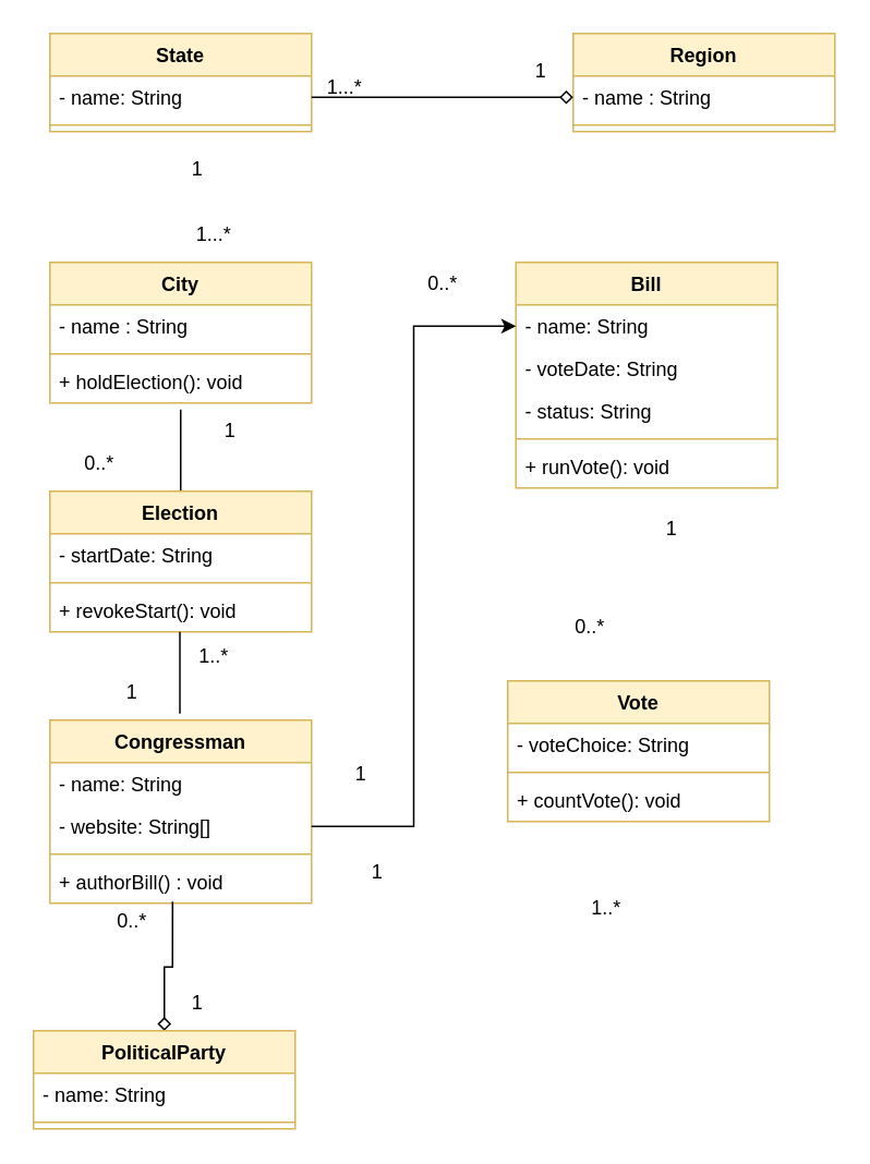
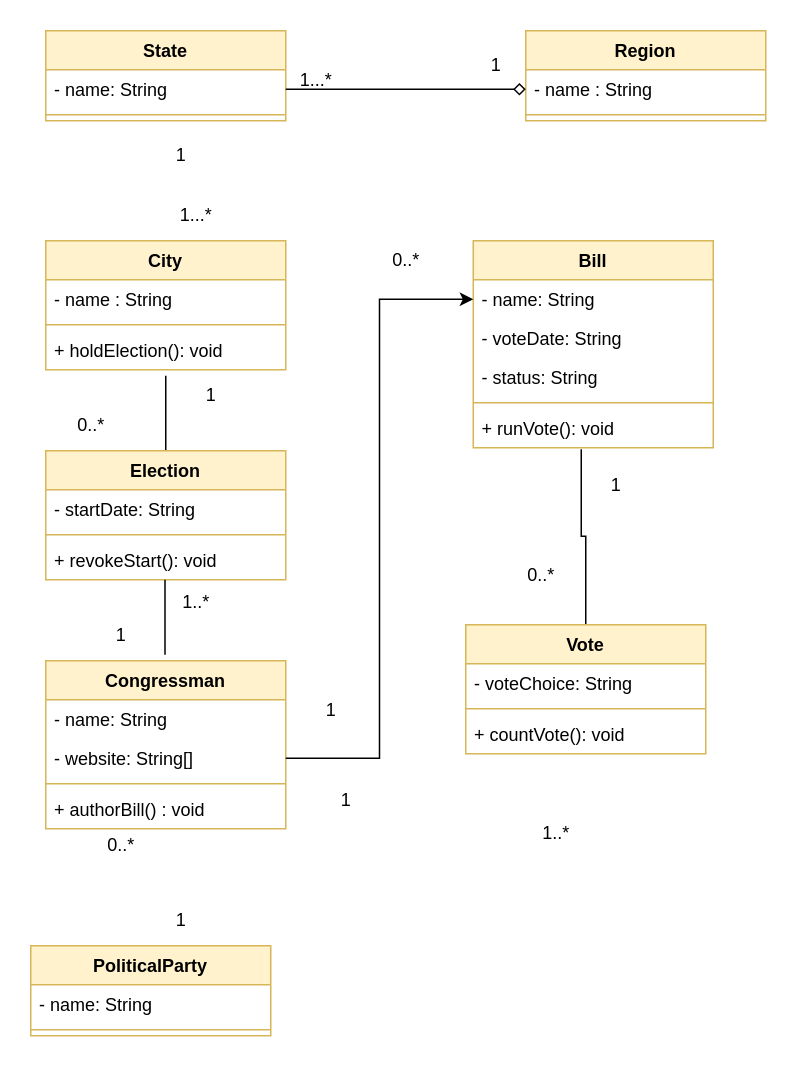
  <mxCell id="0" />
  <mxCell id="1" parent="0" />
  <mxCell id="2" value="State" style="swimlane;fontStyle=1;align=center;verticalAlign=top;childLayout=stackLayout;horizontal=1;startSize=26;horizontalStack=0;resizeParent=1;resizeParentMax=0;resizeLast=0;collapsible=1;marginBottom=0;whiteSpace=wrap;html=1;fillColor=#fff2cc;strokeColor=#d6b656;" parent="1" vertex="1"><mxGeometry x="30" y="20" width="160" height="60" as="geometry" /></mxCell>
  <mxCell id="3" value="- name: String" style="text;strokeColor=none;fillColor=none;align=left;verticalAlign=top;spacingLeft=4;spacingRight=4;overflow=hidden;rotatable=0;points=[[0,0.5],[1,0.5]];portConstraint=eastwest;whiteSpace=wrap;html=1;" parent="2" vertex="1"><mxGeometry y="26" width="160" height="26" as="geometry" /></mxCell>
  <mxCell id="4" value="" style="line;strokeWidth=1;fillColor=none;align=left;verticalAlign=middle;spacingTop=-1;spacingLeft=3;spacingRight=3;rotatable=0;labelPosition=right;points=[];portConstraint=eastwest;strokeColor=inherit;" parent="2" vertex="1"><mxGeometry y="52" width="160" height="8" as="geometry" /></mxCell>
  <mxCell id="5" value="Region" style="swimlane;fontStyle=1;align=center;verticalAlign=top;childLayout=stackLayout;horizontal=1;startSize=26;horizontalStack=0;resizeParent=1;resizeParentMax=0;resizeLast=0;collapsible=1;marginBottom=0;whiteSpace=wrap;html=1;fillColor=#fff2cc;strokeColor=#d6b656;" vertex="1" parent="1"><mxGeometry x="350" y="20" width="160" height="60" as="geometry" /></mxCell>
  <mxCell id="6" value="- name : String" style="text;strokeColor=none;fillColor=none;align=left;verticalAlign=top;spacingLeft=4;spacingRight=4;overflow=hidden;rotatable=0;points=[[0,0.5],[1,0.5]];portConstraint=eastwest;whiteSpace=wrap;html=1;" vertex="1" parent="5"><mxGeometry y="26" width="160" height="26" as="geometry" /></mxCell>
  <mxCell id="7" value="" style="line;strokeWidth=1;fillColor=none;align=left;verticalAlign=middle;spacingTop=-1;spacingLeft=3;spacingRight=3;rotatable=0;labelPosition=right;points=[];portConstraint=eastwest;strokeColor=inherit;" vertex="1" parent="5"><mxGeometry y="52" width="160" height="8" as="geometry" /></mxCell>
  <mxCell id="8" value="City" style="swimlane;fontStyle=1;align=center;verticalAlign=top;childLayout=stackLayout;horizontal=1;startSize=26;horizontalStack=0;resizeParent=1;resizeParentMax=0;resizeLast=0;collapsible=1;marginBottom=0;whiteSpace=wrap;html=1;fillColor=#fff2cc;strokeColor=#d6b656;" vertex="1" parent="1"><mxGeometry x="30" y="160" width="160" height="86" as="geometry" /></mxCell>
  <mxCell id="9" value="- name : String&amp;nbsp;" style="text;strokeColor=none;fillColor=none;align=left;verticalAlign=top;spacingLeft=4;spacingRight=4;overflow=hidden;rotatable=0;points=[[0,0.5],[1,0.5]];portConstraint=eastwest;whiteSpace=wrap;html=1;" vertex="1" parent="8"><mxGeometry y="26" width="160" height="26" as="geometry" /></mxCell>
  <mxCell id="10" value="" style="line;strokeWidth=1;fillColor=none;align=left;verticalAlign=middle;spacingTop=-1;spacingLeft=3;spacingRight=3;rotatable=0;labelPosition=right;points=[];portConstraint=eastwest;strokeColor=inherit;" vertex="1" parent="8"><mxGeometry y="52" width="160" height="8" as="geometry" /></mxCell>
  <mxCell id="11" value="+ holdElection(): void" style="text;strokeColor=none;fillColor=none;align=left;verticalAlign=top;spacingLeft=4;spacingRight=4;overflow=hidden;rotatable=0;points=[[0,0.5],[1,0.5]];portConstraint=eastwest;whiteSpace=wrap;html=1;" vertex="1" parent="8"><mxGeometry y="60" width="160" height="26" as="geometry" /></mxCell>
  <mxCell id="12" style="edgeStyle=orthogonalEdgeStyle;rounded=0;orthogonalLoop=1;jettySize=auto;html=1;exitX=0.5;exitY=0;exitDx=0;exitDy=0;endArrow=none;endFill=0;" edge="1" parent="1" source="13"><mxGeometry relative="1" as="geometry"><mxPoint x="110" y="250" as="targetPoint" /></mxGeometry></mxCell>
  <mxCell id="13" value="Election" style="swimlane;fontStyle=1;align=center;verticalAlign=top;childLayout=stackLayout;horizontal=1;startSize=26;horizontalStack=0;resizeParent=1;resizeParentMax=0;resizeLast=0;collapsible=1;marginBottom=0;whiteSpace=wrap;html=1;fillColor=#fff2cc;strokeColor=#d6b656;" vertex="1" parent="1"><mxGeometry x="30" y="300" width="160" height="86" as="geometry" /></mxCell>
  <mxCell id="14" value="- startDate: String" style="text;strokeColor=none;fillColor=none;align=left;verticalAlign=top;spacingLeft=4;spacingRight=4;overflow=hidden;rotatable=0;points=[[0,0.5],[1,0.5]];portConstraint=eastwest;whiteSpace=wrap;html=1;" vertex="1" parent="13"><mxGeometry y="26" width="160" height="26" as="geometry" /></mxCell>
  <mxCell id="15" value="" style="line;strokeWidth=1;fillColor=none;align=left;verticalAlign=middle;spacingTop=-1;spacingLeft=3;spacingRight=3;rotatable=0;labelPosition=right;points=[];portConstraint=eastwest;strokeColor=inherit;" vertex="1" parent="13"><mxGeometry y="52" width="160" height="8" as="geometry" /></mxCell>
  <mxCell id="16" value="+ revokeStart(): void" style="text;strokeColor=none;fillColor=none;align=left;verticalAlign=top;spacingLeft=4;spacingRight=4;overflow=hidden;rotatable=0;points=[[0,0.5],[1,0.5]];portConstraint=eastwest;whiteSpace=wrap;html=1;" vertex="1" parent="13"><mxGeometry y="60" width="160" height="26" as="geometry" /></mxCell>
  <mxCell id="17" value="Bill" style="swimlane;fontStyle=1;align=center;verticalAlign=top;childLayout=stackLayout;horizontal=1;startSize=26;horizontalStack=0;resizeParent=1;resizeParentMax=0;resizeLast=0;collapsible=1;marginBottom=0;whiteSpace=wrap;html=1;fillColor=#fff2cc;strokeColor=#d6b656;" vertex="1" parent="1"><mxGeometry x="315" y="160" width="160" height="138" as="geometry" /></mxCell>
  <mxCell id="18" value="- name: String" style="text;strokeColor=none;fillColor=none;align=left;verticalAlign=top;spacingLeft=4;spacingRight=4;overflow=hidden;rotatable=0;points=[[0,0.5],[1,0.5]];portConstraint=eastwest;whiteSpace=wrap;html=1;" vertex="1" parent="17"><mxGeometry y="26" width="160" height="26" as="geometry" /></mxCell>
  <mxCell id="19" value="- voteDate: String" style="text;strokeColor=none;fillColor=none;align=left;verticalAlign=top;spacingLeft=4;spacingRight=4;overflow=hidden;rotatable=0;points=[[0,0.5],[1,0.5]];portConstraint=eastwest;whiteSpace=wrap;html=1;" vertex="1" parent="17"><mxGeometry y="52" width="160" height="26" as="geometry" /></mxCell>
  <mxCell id="20" value="- status: String" style="text;strokeColor=none;fillColor=none;align=left;verticalAlign=top;spacingLeft=4;spacingRight=4;overflow=hidden;rotatable=0;points=[[0,0.5],[1,0.5]];portConstraint=eastwest;whiteSpace=wrap;html=1;" vertex="1" parent="17"><mxGeometry y="78" width="160" height="26" as="geometry" /></mxCell>
  <mxCell id="21" value="" style="line;strokeWidth=1;fillColor=none;align=left;verticalAlign=middle;spacingTop=-1;spacingLeft=3;spacingRight=3;rotatable=0;labelPosition=right;points=[];portConstraint=eastwest;strokeColor=inherit;" vertex="1" parent="17"><mxGeometry y="104" width="160" height="8" as="geometry" /></mxCell>
  <mxCell id="22" value="+ runVote(): void" style="text;strokeColor=none;fillColor=none;align=left;verticalAlign=top;spacingLeft=4;spacingRight=4;overflow=hidden;rotatable=0;points=[[0,0.5],[1,0.5]];portConstraint=eastwest;whiteSpace=wrap;html=1;" vertex="1" parent="17"><mxGeometry y="112" width="160" height="26" as="geometry" /></mxCell>
  <mxCell id="23" value="Congressman" style="swimlane;fontStyle=1;align=center;verticalAlign=top;childLayout=stackLayout;horizontal=1;startSize=26;horizontalStack=0;resizeParent=1;resizeParentMax=0;resizeLast=0;collapsible=1;marginBottom=0;whiteSpace=wrap;html=1;fillColor=#fff2cc;strokeColor=#d6b656;" vertex="1" parent="1"><mxGeometry x="30" y="440" width="160" height="112" as="geometry" /></mxCell>
  <mxCell id="24" value="- name: String" style="text;strokeColor=none;fillColor=none;align=left;verticalAlign=top;spacingLeft=4;spacingRight=4;overflow=hidden;rotatable=0;points=[[0,0.5],[1,0.5]];portConstraint=eastwest;whiteSpace=wrap;html=1;" vertex="1" parent="23"><mxGeometry y="26" width="160" height="26" as="geometry" /></mxCell>
  <mxCell id="25" value="- website: String[]" style="text;strokeColor=none;fillColor=none;align=left;verticalAlign=top;spacingLeft=4;spacingRight=4;overflow=hidden;rotatable=0;points=[[0,0.5],[1,0.5]];portConstraint=eastwest;whiteSpace=wrap;html=1;" vertex="1" parent="23"><mxGeometry y="52" width="160" height="26" as="geometry" /></mxCell>
  <mxCell id="26" value="" style="line;strokeWidth=1;fillColor=none;align=left;verticalAlign=middle;spacingTop=-1;spacingLeft=3;spacingRight=3;rotatable=0;labelPosition=right;points=[];portConstraint=eastwest;strokeColor=inherit;" vertex="1" parent="23"><mxGeometry y="78" width="160" height="8" as="geometry" /></mxCell>
  <mxCell id="27" value="+ authorBill() : void" style="text;strokeColor=none;fillColor=none;align=left;verticalAlign=top;spacingLeft=4;spacingRight=4;overflow=hidden;rotatable=0;points=[[0,0.5],[1,0.5]];portConstraint=eastwest;whiteSpace=wrap;html=1;" vertex="1" parent="23"><mxGeometry y="86" width="160" height="26" as="geometry" /></mxCell>
+ <mxCell id="28" style="edgeStyle=orthogonalEdgeStyle;rounded=0;orthogonalLoop=1;jettySize=auto;html=1;exitX=0.5;exitY=0;exitDx=0;exitDy=0;entryX=0.45;entryY=1.038;entryDx=0;entryDy=0;entryPerimeter=0;endArrow=none;endFill=0;" edge="1" parent="1" source="29" target="22"><mxGeometry relative="1" as="geometry" /></mxCell>
  <mxCell id="29" value="Vote" style="swimlane;fontStyle=1;align=center;verticalAlign=top;childLayout=stackLayout;horizontal=1;startSize=26;horizontalStack=0;resizeParent=1;resizeParentMax=0;resizeLast=0;collapsible=1;marginBottom=0;whiteSpace=wrap;html=1;fillColor=#fff2cc;strokeColor=#d6b656;" vertex="1" parent="1"><mxGeometry x="310" y="416" width="160" height="86" as="geometry" /></mxCell>
  <mxCell id="30" value="- voteChoice: String" style="text;strokeColor=none;fillColor=none;align=left;verticalAlign=top;spacingLeft=4;spacingRight=4;overflow=hidden;rotatable=0;points=[[0,0.5],[1,0.5]];portConstraint=eastwest;whiteSpace=wrap;html=1;" vertex="1" parent="29"><mxGeometry y="26" width="160" height="26" as="geometry" /></mxCell>
  <mxCell id="31" value="" style="line;strokeWidth=1;fillColor=none;align=left;verticalAlign=middle;spacingTop=-1;spacingLeft=3;spacingRight=3;rotatable=0;labelPosition=right;points=[];portConstraint=eastwest;strokeColor=inherit;" vertex="1" parent="29"><mxGeometry y="52" width="160" height="8" as="geometry" /></mxCell>
  <mxCell id="32" value="+ countVote(): void" style="text;strokeColor=none;fillColor=none;align=left;verticalAlign=top;spacingLeft=4;spacingRight=4;overflow=hidden;rotatable=0;points=[[0,0.5],[1,0.5]];portConstraint=eastwest;whiteSpace=wrap;html=1;" vertex="1" parent="29"><mxGeometry y="60" width="160" height="26" as="geometry" /></mxCell>
- <mxCell id="33" style="edgeStyle=orthogonalEdgeStyle;rounded=0;orthogonalLoop=1;jettySize=auto;html=1;exitX=0.5;exitY=0;exitDx=0;exitDy=0;entryX=0.469;entryY=0.962;entryDx=0;entryDy=0;entryPerimeter=0;endArrow=none;endFill=0;startArrow=diamond;startFill=0;" edge="1" parent="1" source="34" target="27"><mxGeometry relative="1" as="geometry" /></mxCell>
  <mxCell id="34" value="PoliticalParty" style="swimlane;fontStyle=1;align=center;verticalAlign=top;childLayout=stackLayout;horizontal=1;startSize=26;horizontalStack=0;resizeParent=1;resizeParentMax=0;resizeLast=0;collapsible=1;marginBottom=0;whiteSpace=wrap;html=1;fillColor=#fff2cc;strokeColor=#d6b656;" vertex="1" parent="1"><mxGeometry x="20" y="630" width="160" height="60" as="geometry" /></mxCell>
  <mxCell id="35" value="- name: String" style="text;strokeColor=none;fillColor=none;align=left;verticalAlign=top;spacingLeft=4;spacingRight=4;overflow=hidden;rotatable=0;points=[[0,0.5],[1,0.5]];portConstraint=eastwest;whiteSpace=wrap;html=1;" vertex="1" parent="34"><mxGeometry y="26" width="160" height="26" as="geometry" /></mxCell>
  <mxCell id="36" value="" style="line;strokeWidth=1;fillColor=none;align=left;verticalAlign=middle;spacingTop=-1;spacingLeft=3;spacingRight=3;rotatable=0;labelPosition=right;points=[];portConstraint=eastwest;strokeColor=inherit;" vertex="1" parent="34"><mxGeometry y="52" width="160" height="8" as="geometry" /></mxCell>
  <mxCell id="37" style="edgeStyle=orthogonalEdgeStyle;rounded=0;orthogonalLoop=1;jettySize=auto;html=1;exitX=0;exitY=0.5;exitDx=0;exitDy=0;entryX=1;entryY=0.5;entryDx=0;entryDy=0;startArrow=diamond;startFill=0;endArrow=none;endFill=0;" edge="1" parent="1" source="6" target="3"><mxGeometry relative="1" as="geometry" /></mxCell>
  <mxCell id="38" style="edgeStyle=orthogonalEdgeStyle;rounded=0;orthogonalLoop=1;jettySize=auto;html=1;exitX=0.5;exitY=0;exitDx=0;exitDy=0;endArrow=none;endFill=0;" edge="1" parent="1"><mxGeometry relative="1" as="geometry"><mxPoint x="109.5" y="386" as="targetPoint" /><mxPoint x="109.5" y="436" as="sourcePoint" /></mxGeometry></mxCell>
  <mxCell id="39" value="1...*" style="text;html=1;align=center;verticalAlign=middle;resizable=0;points=[];autosize=1;strokeColor=none;fillColor=none;" vertex="1" parent="1"><mxGeometry x="190" y="38" width="40" height="30" as="geometry" /></mxCell>
  <mxCell id="40" value="1" style="text;html=1;align=center;verticalAlign=middle;resizable=0;points=[];autosize=1;strokeColor=none;fillColor=none;" vertex="1" parent="1"><mxGeometry x="315" y="28" width="30" height="30" as="geometry" /></mxCell>
  <mxCell id="41" value="1" style="text;html=1;align=center;verticalAlign=middle;resizable=0;points=[];autosize=1;strokeColor=none;fillColor=none;" vertex="1" parent="1"><mxGeometry x="105" y="88" width="30" height="30" as="geometry" /></mxCell>
  <mxCell id="42" value="1...*" style="text;html=1;align=center;verticalAlign=middle;resizable=0;points=[];autosize=1;strokeColor=none;fillColor=none;" vertex="1" parent="1"><mxGeometry x="110" y="128" width="40" height="30" as="geometry" /></mxCell>
  <mxCell id="43" value="1" style="text;html=1;align=center;verticalAlign=middle;resizable=0;points=[];autosize=1;strokeColor=none;fillColor=none;" vertex="1" parent="1"><mxGeometry x="125" y="248" width="30" height="30" as="geometry" /></mxCell>
  <mxCell id="44" value="0..*" style="text;html=1;align=center;verticalAlign=middle;resizable=0;points=[];autosize=1;strokeColor=none;fillColor=none;" vertex="1" parent="1"><mxGeometry x="40" y="268" width="40" height="30" as="geometry" /></mxCell>
  <mxCell id="45" value="1..*" style="text;html=1;align=center;verticalAlign=middle;resizable=0;points=[];autosize=1;strokeColor=none;fillColor=none;" vertex="1" parent="1"><mxGeometry x="110" y="386" width="40" height="30" as="geometry" /></mxCell>
  <mxCell id="46" value="1" style="text;html=1;align=center;verticalAlign=middle;resizable=0;points=[];autosize=1;strokeColor=none;fillColor=none;" vertex="1" parent="1"><mxGeometry x="65" y="408" width="30" height="30" as="geometry" /></mxCell>
  <mxCell id="47" value="1" style="text;html=1;align=center;verticalAlign=middle;resizable=0;points=[];autosize=1;strokeColor=none;fillColor=none;" vertex="1" parent="1"><mxGeometry x="105" y="598" width="30" height="30" as="geometry" /></mxCell>
  <mxCell id="48" value="0..*" style="text;html=1;align=center;verticalAlign=middle;resizable=0;points=[];autosize=1;strokeColor=none;fillColor=none;" vertex="1" parent="1"><mxGeometry x="60" y="548" width="40" height="30" as="geometry" /></mxCell>
  <mxCell id="49" style="edgeStyle=orthogonalEdgeStyle;rounded=0;orthogonalLoop=1;jettySize=auto;html=1;exitX=1;exitY=0.5;exitDx=0;exitDy=0;entryX=0;entryY=0.5;entryDx=0;entryDy=0;" edge="1" parent="1" source="25" target="18"><mxGeometry relative="1" as="geometry" /></mxCell>
  <mxCell id="50" value="1" style="text;html=1;align=center;verticalAlign=middle;resizable=0;points=[];autosize=1;strokeColor=none;fillColor=none;" vertex="1" parent="1"><mxGeometry x="205" y="458" width="30" height="30" as="geometry" /></mxCell>
  <mxCell id="51" value="0..*" style="text;html=1;align=center;verticalAlign=middle;resizable=0;points=[];autosize=1;strokeColor=none;fillColor=none;" vertex="1" parent="1"><mxGeometry x="250" y="158" width="40" height="30" as="geometry" /></mxCell>
  <mxCell id="52" value="1" style="text;html=1;align=center;verticalAlign=middle;resizable=0;points=[];autosize=1;strokeColor=none;fillColor=none;" vertex="1" parent="1"><mxGeometry x="395" y="308" width="30" height="30" as="geometry" /></mxCell>
  <mxCell id="53" value="0..*" style="text;html=1;align=center;verticalAlign=middle;resizable=0;points=[];autosize=1;strokeColor=none;fillColor=none;" vertex="1" parent="1"><mxGeometry x="340" y="368" width="40" height="30" as="geometry" /></mxCell>
  <mxCell id="54" value="1" style="text;html=1;align=center;verticalAlign=middle;resizable=0;points=[];autosize=1;strokeColor=none;fillColor=none;" vertex="1" parent="1"><mxGeometry x="215" y="518" width="30" height="30" as="geometry" /></mxCell>
  <mxCell id="55" value="1..*" style="text;html=1;align=center;verticalAlign=middle;resizable=0;points=[];autosize=1;strokeColor=none;fillColor=none;" vertex="1" parent="1"><mxGeometry x="350" y="540" width="40" height="30" as="geometry" /></mxCell>
